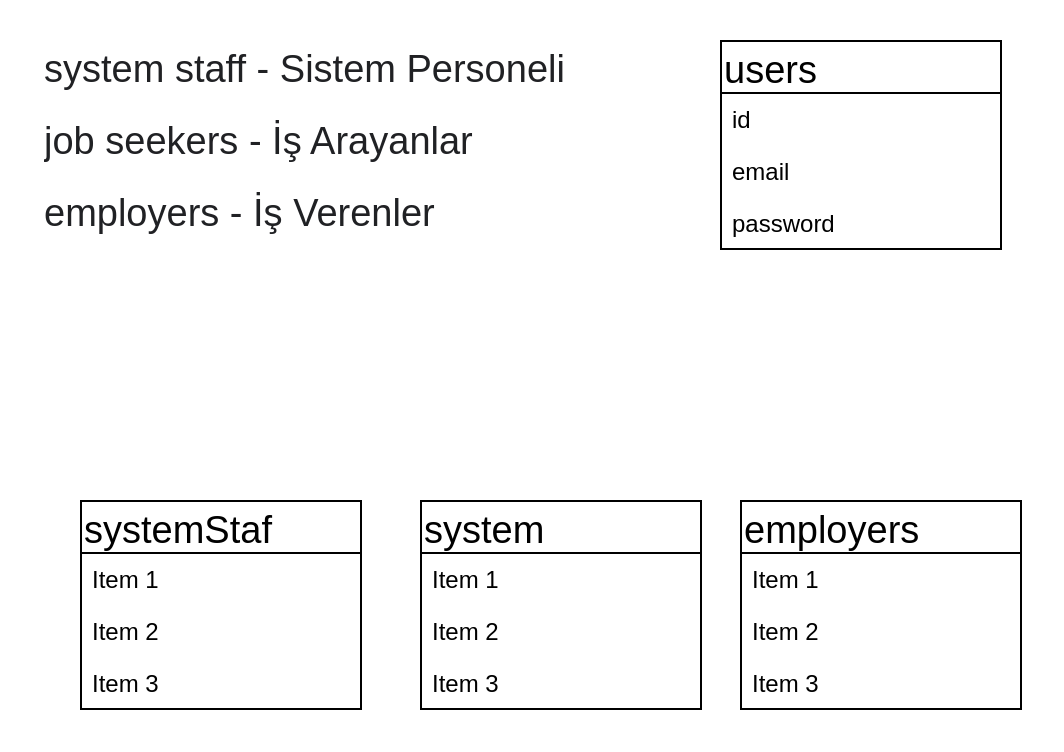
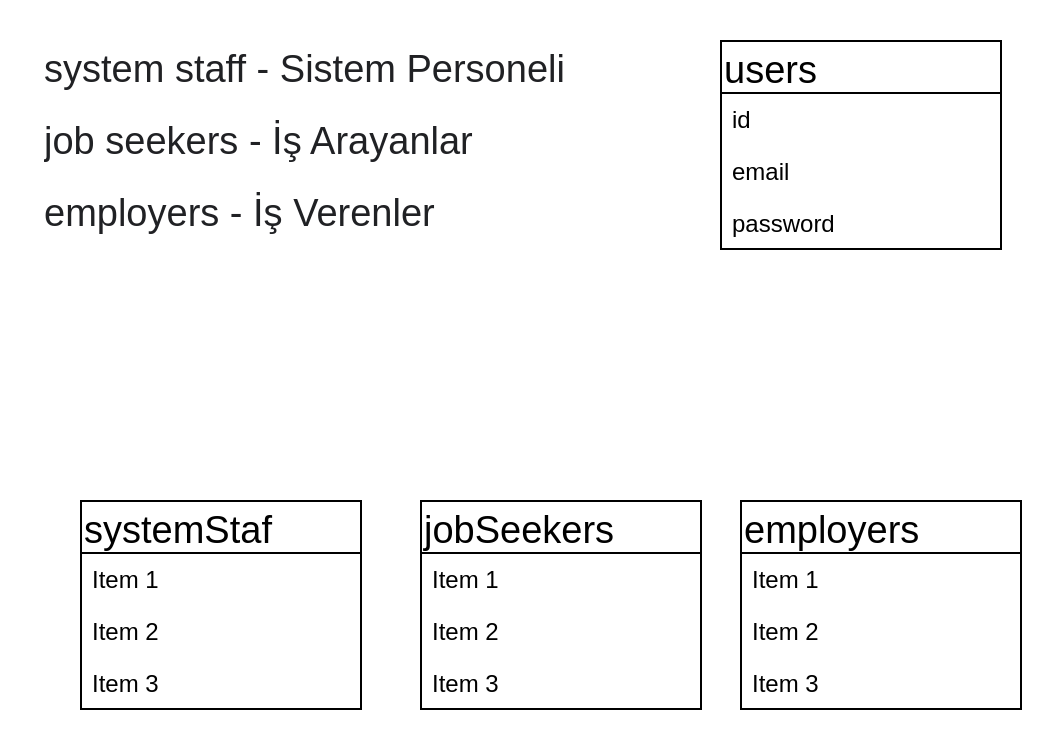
  <mxCell id="0" />
  <mxCell id="1" parent="0" />
  <mxCell id="2" value="&lt;pre class=&quot;tw-data-text tw-text-large XcVN5d tw-ta&quot; id=&quot;tw-target-text&quot; dir=&quot;ltr&quot; style=&quot;font-family: inherit; font-size: 19px; line-height: 36px; border: none; padding: 2px 0.14em 2px 0px; position: relative; margin-top: -2px; margin-bottom: -2px; resize: none; overflow: hidden; width: 270px; overflow-wrap: break-word; color: rgb(32, 33, 36);&quot;&gt;&lt;span class=&quot;Y2IQFc&quot; lang=&quot;en&quot; style=&quot;font-size: 19px;&quot;&gt;system staff - Sistem Personeli&lt;br style=&quot;font-size: 19px;&quot;&gt;job seekers - İş Arayanlar&lt;br style=&quot;font-size: 19px;&quot;&gt;employers - İş Verenler&lt;/span&gt;&lt;/pre&gt;" style="text;html=1;strokeColor=none;fillColor=none;align=left;verticalAlign=middle;whiteSpace=wrap;rounded=0;fontSize=19;" vertex="1" parent="1"><mxGeometry x="20" y="20" width="340" height="100" as="geometry" /></mxCell>
  <mxCell id="3" value="systemStaf" style="swimlane;fontStyle=0;childLayout=stackLayout;horizontal=1;startSize=26;horizontalStack=0;resizeParent=1;resizeParentMax=0;resizeLast=0;collapsible=1;marginBottom=0;fontSize=19;align=left;verticalAlign=middle;" vertex="1" parent="1"><mxGeometry x="40" y="250" width="140" height="104" as="geometry" /></mxCell>
  <mxCell id="4" value="Item 1" style="text;strokeColor=none;fillColor=none;align=left;verticalAlign=top;spacingLeft=4;spacingRight=4;overflow=hidden;rotatable=0;points=[[0,0.5],[1,0.5]];portConstraint=eastwest;" vertex="1" parent="3"><mxGeometry y="26" width="140" height="26" as="geometry" /></mxCell>
  <mxCell id="5" value="Item 2" style="text;strokeColor=none;fillColor=none;align=left;verticalAlign=top;spacingLeft=4;spacingRight=4;overflow=hidden;rotatable=0;points=[[0,0.5],[1,0.5]];portConstraint=eastwest;" vertex="1" parent="3"><mxGeometry y="52" width="140" height="26" as="geometry" /></mxCell>
  <mxCell id="6" value="Item 3" style="text;strokeColor=none;fillColor=none;align=left;verticalAlign=top;spacingLeft=4;spacingRight=4;overflow=hidden;rotatable=0;points=[[0,0.5],[1,0.5]];portConstraint=eastwest;" vertex="1" parent="3"><mxGeometry y="78" width="140" height="26" as="geometry" /></mxCell>
- <mxCell id="7" value="system" style="swimlane;fontStyle=0;childLayout=stackLayout;horizontal=1;startSize=26;horizontalStack=0;resizeParent=1;resizeParentMax=0;resizeLast=0;collapsible=1;marginBottom=0;fontSize=19;align=left;verticalAlign=middle;" vertex="1" parent="1"><mxGeometry x="210" y="250" width="140" height="104" as="geometry" /></mxCell>
+ <mxCell id="7" value="jobSeekers" style="swimlane;fontStyle=0;childLayout=stackLayout;horizontal=1;startSize=26;horizontalStack=0;resizeParent=1;resizeParentMax=0;resizeLast=0;collapsible=1;marginBottom=0;fontSize=19;align=left;verticalAlign=middle;" vertex="1" parent="1"><mxGeometry x="210" y="250" width="140" height="104" as="geometry" /></mxCell>
  <mxCell id="8" value="Item 1" style="text;strokeColor=none;fillColor=none;align=left;verticalAlign=top;spacingLeft=4;spacingRight=4;overflow=hidden;rotatable=0;points=[[0,0.5],[1,0.5]];portConstraint=eastwest;" vertex="1" parent="7"><mxGeometry y="26" width="140" height="26" as="geometry" /></mxCell>
  <mxCell id="9" value="Item 2" style="text;strokeColor=none;fillColor=none;align=left;verticalAlign=top;spacingLeft=4;spacingRight=4;overflow=hidden;rotatable=0;points=[[0,0.5],[1,0.5]];portConstraint=eastwest;" vertex="1" parent="7"><mxGeometry y="52" width="140" height="26" as="geometry" /></mxCell>
  <mxCell id="10" value="Item 3" style="text;strokeColor=none;fillColor=none;align=left;verticalAlign=top;spacingLeft=4;spacingRight=4;overflow=hidden;rotatable=0;points=[[0,0.5],[1,0.5]];portConstraint=eastwest;" vertex="1" parent="7"><mxGeometry y="78" width="140" height="26" as="geometry" /></mxCell>
  <mxCell id="11" value="employers" style="swimlane;fontStyle=0;childLayout=stackLayout;horizontal=1;startSize=26;horizontalStack=0;resizeParent=1;resizeParentMax=0;resizeLast=0;collapsible=1;marginBottom=0;fontSize=19;align=left;verticalAlign=middle;" vertex="1" parent="1"><mxGeometry x="370" y="250" width="140" height="104" as="geometry" /></mxCell>
  <mxCell id="12" value="Item 1" style="text;strokeColor=none;fillColor=none;align=left;verticalAlign=top;spacingLeft=4;spacingRight=4;overflow=hidden;rotatable=0;points=[[0,0.5],[1,0.5]];portConstraint=eastwest;" vertex="1" parent="11"><mxGeometry y="26" width="140" height="26" as="geometry" /></mxCell>
  <mxCell id="13" value="Item 2" style="text;strokeColor=none;fillColor=none;align=left;verticalAlign=top;spacingLeft=4;spacingRight=4;overflow=hidden;rotatable=0;points=[[0,0.5],[1,0.5]];portConstraint=eastwest;" vertex="1" parent="11"><mxGeometry y="52" width="140" height="26" as="geometry" /></mxCell>
  <mxCell id="14" value="Item 3" style="text;strokeColor=none;fillColor=none;align=left;verticalAlign=top;spacingLeft=4;spacingRight=4;overflow=hidden;rotatable=0;points=[[0,0.5],[1,0.5]];portConstraint=eastwest;" vertex="1" parent="11"><mxGeometry y="78" width="140" height="26" as="geometry" /></mxCell>
  <mxCell id="15" value="users" style="swimlane;fontStyle=0;childLayout=stackLayout;horizontal=1;startSize=26;horizontalStack=0;resizeParent=1;resizeParentMax=0;resizeLast=0;collapsible=1;marginBottom=0;fontSize=19;align=left;verticalAlign=middle;" vertex="1" parent="1"><mxGeometry x="360" y="20" width="140" height="104" as="geometry"><mxRectangle x="370" y="-10" width="80" height="30" as="alternateBounds" /></mxGeometry></mxCell>
  <mxCell id="16" value="id" style="text;strokeColor=none;fillColor=none;align=left;verticalAlign=top;spacingLeft=4;spacingRight=4;overflow=hidden;rotatable=0;points=[[0,0.5],[1,0.5]];portConstraint=eastwest;" vertex="1" parent="15"><mxGeometry y="26" width="140" height="26" as="geometry" /></mxCell>
  <mxCell id="17" value="email" style="text;strokeColor=none;fillColor=none;align=left;verticalAlign=top;spacingLeft=4;spacingRight=4;overflow=hidden;rotatable=0;points=[[0,0.5],[1,0.5]];portConstraint=eastwest;" vertex="1" parent="15"><mxGeometry y="52" width="140" height="26" as="geometry" /></mxCell>
  <mxCell id="18" value="password" style="text;strokeColor=none;fillColor=none;align=left;verticalAlign=top;spacingLeft=4;spacingRight=4;overflow=hidden;rotatable=0;points=[[0,0.5],[1,0.5]];portConstraint=eastwest;" vertex="1" parent="15"><mxGeometry y="78" width="140" height="26" as="geometry" /></mxCell>
